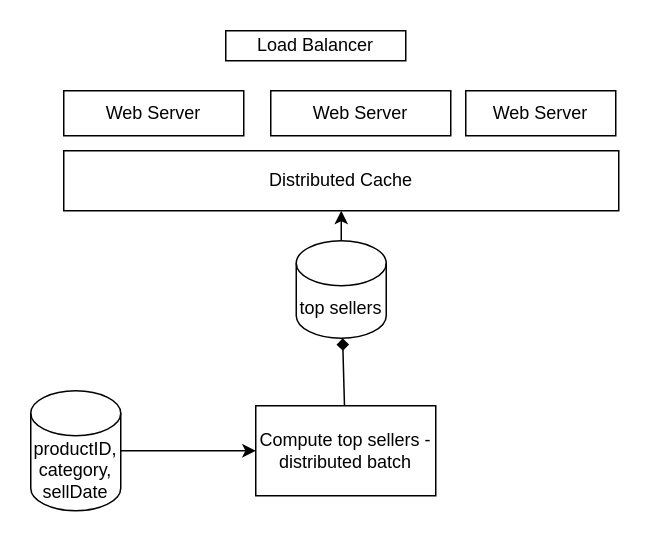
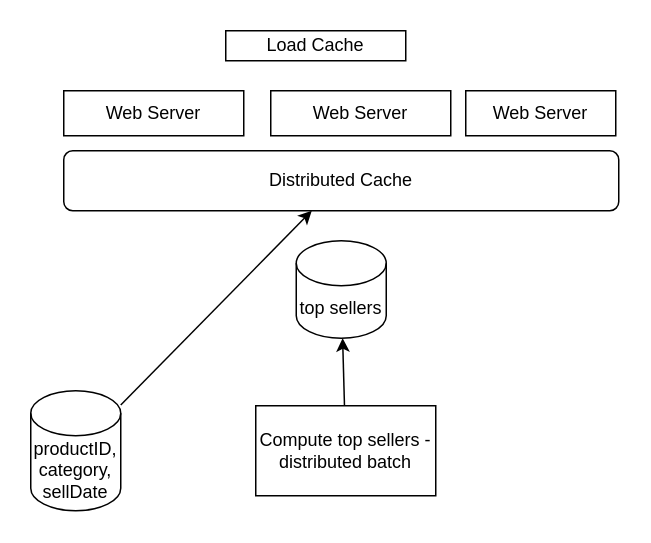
  <mxCell id="0" />
  <mxCell id="1" parent="0" />
- <mxCell id="2" style="edgeStyle=none;html=1;" edge="1" parent="1" source="3" target="5"><mxGeometry relative="1" as="geometry" /></mxCell>
+ <mxCell id="2" style="edgeStyle=none;html=1;" edge="1" parent="1" source="3" target="12"><mxGeometry relative="1" as="geometry" /></mxCell>
  <mxCell id="3" value="productID, category, sellDate" style="shape=cylinder3;whiteSpace=wrap;html=1;boundedLbl=1;backgroundOutline=1;size=15;" vertex="1" parent="1"><mxGeometry x="20" y="260" width="60" height="80" as="geometry" /></mxCell>
- <mxCell id="4" style="edgeStyle=none;html=1;endArrow=diamond;" edge="1" parent="1" source="5" target="7"><mxGeometry relative="1" as="geometry" /></mxCell>
+ <mxCell id="4" style="edgeStyle=none;html=1;" edge="1" parent="1" source="5" target="7"><mxGeometry relative="1" as="geometry" /></mxCell>
  <mxCell id="5" value="Compute top sellers - distributed batch" style="rounded=0;whiteSpace=wrap;html=1;" vertex="1" parent="1"><mxGeometry x="170" y="270" width="120" height="60" as="geometry" /></mxCell>
- <mxCell id="6" style="edgeStyle=none;html=1;exitX=0.5;exitY=0;exitDx=0;exitDy=0;exitPerimeter=0;entryX=0.5;entryY=1;entryDx=0;entryDy=0;" edge="1" parent="1" source="7" target="12"><mxGeometry relative="1" as="geometry" /></mxCell>
  <mxCell id="7" value="top sellers" style="shape=cylinder3;whiteSpace=wrap;html=1;boundedLbl=1;backgroundOutline=1;size=15;" vertex="1" parent="1"><mxGeometry x="197" y="160" width="60" height="65" as="geometry" /></mxCell>
- <mxCell id="8" value="Load Balancer" style="rounded=0;whiteSpace=wrap;html=1;" vertex="1" parent="1"><mxGeometry x="150" y="20" width="120" height="20" as="geometry" /></mxCell>
+ <mxCell id="8" value="Load Cache" style="rounded=0;whiteSpace=wrap;html=1;" vertex="1" parent="1"><mxGeometry x="150" y="20" width="120" height="20" as="geometry" /></mxCell>
  <mxCell id="9" value="Web Server" style="rounded=0;whiteSpace=wrap;html=1;" vertex="1" parent="1"><mxGeometry x="42" y="60" width="120" height="30" as="geometry" /></mxCell>
  <mxCell id="10" value="Web Server" style="rounded=0;whiteSpace=wrap;html=1;" vertex="1" parent="1"><mxGeometry x="180" y="60" width="120" height="30" as="geometry" /></mxCell>
  <mxCell id="11" value="Web Server" style="rounded=0;whiteSpace=wrap;html=1;" vertex="1" parent="1"><mxGeometry x="310" y="60" width="100" height="30" as="geometry" /></mxCell>
- <mxCell id="12" value="Distributed Cache" style="whiteSpace=wrap;html=1;rounded=0;" vertex="1" parent="1"><mxGeometry x="42" y="100" width="370" height="40" as="geometry" /></mxCell>
+ <mxCell id="12" value="Distributed Cache" style="rounded=1;whiteSpace=wrap;html=1;" vertex="1" parent="1"><mxGeometry x="42" y="100" width="370" height="40" as="geometry" /></mxCell>
